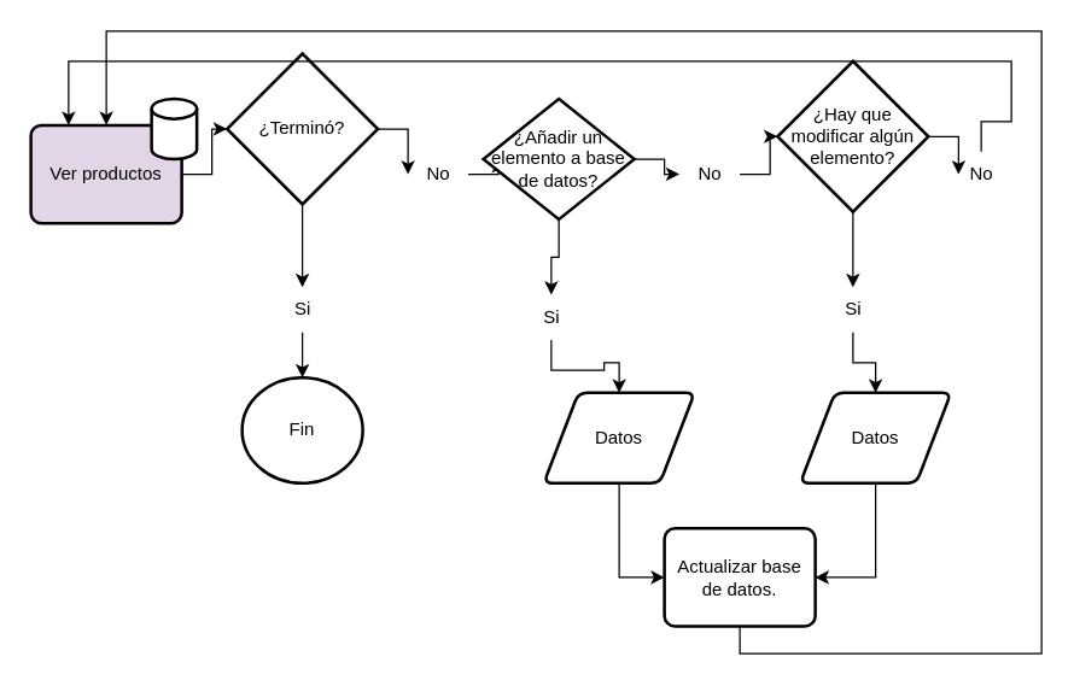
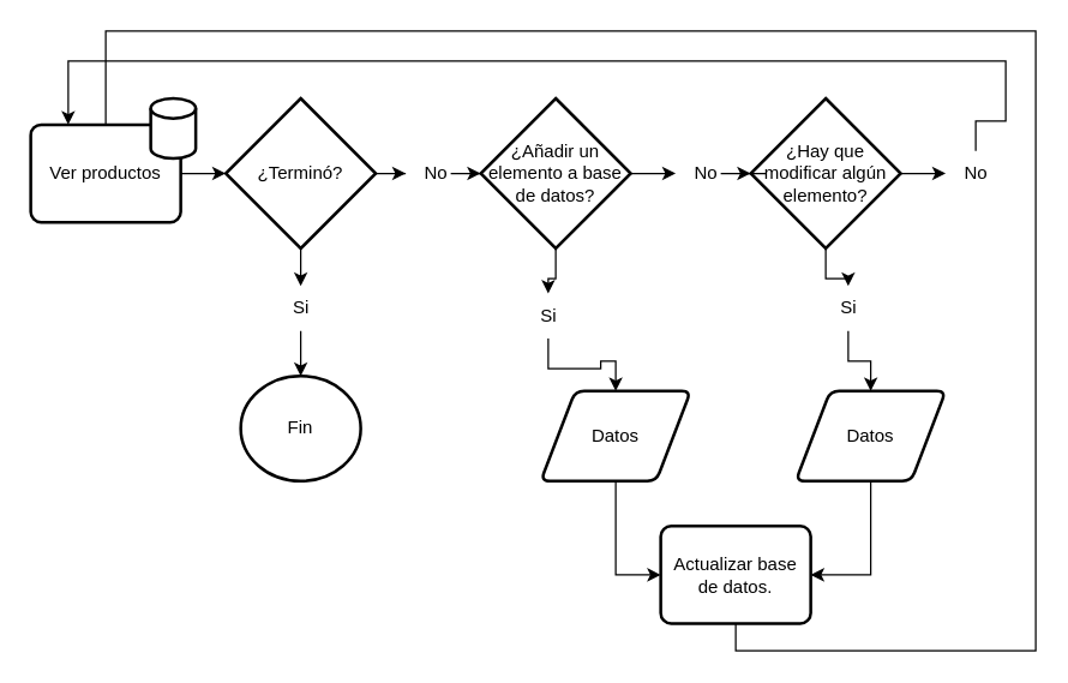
  <mxCell id="0" />
  <mxCell id="1" parent="0" />
  <mxCell id="2" value="" style="edgeStyle=orthogonalEdgeStyle;rounded=0;orthogonalLoop=1;jettySize=auto;html=1;" edge="1" parent="1" source="18" target="5"><mxGeometry relative="1" as="geometry" /></mxCell>
  <mxCell id="3" style="edgeStyle=orthogonalEdgeStyle;rounded=0;orthogonalLoop=1;jettySize=auto;html=1;" edge="1" parent="1" source="5" target="9"><mxGeometry relative="1" as="geometry" /></mxCell>
  <mxCell id="4" value="" style="edgeStyle=orthogonalEdgeStyle;rounded=0;orthogonalLoop=1;jettySize=auto;html=1;" edge="1" parent="1" source="5" target="7"><mxGeometry relative="1" as="geometry" /></mxCell>
- <mxCell id="5" value="¿Terminó?" style="strokeWidth=2;html=1;shape=mxgraph.flowchart.decision;whiteSpace=wrap;" vertex="1" parent="1"><mxGeometry x="150" y="35" width="100" height="100" as="geometry" /></mxCell>
+ <mxCell id="5" value="¿Terminó?" style="strokeWidth=2;html=1;shape=mxgraph.flowchart.decision;whiteSpace=wrap;" vertex="1" parent="1"><mxGeometry x="150" y="65" width="100" height="100" as="geometry" /></mxCell>
  <mxCell id="6" value="" style="edgeStyle=orthogonalEdgeStyle;rounded=0;orthogonalLoop=1;jettySize=auto;html=1;" edge="1" parent="1" source="7" target="16"><mxGeometry relative="1" as="geometry" /></mxCell>
  <mxCell id="7" value="Si" style="text;html=1;align=center;verticalAlign=middle;resizable=0;points=[];autosize=1;strokeColor=none;fillColor=none;" vertex="1" parent="1"><mxGeometry x="185" y="190" width="30" height="30" as="geometry" /></mxCell>
  <mxCell id="8" value="" style="edgeStyle=orthogonalEdgeStyle;rounded=0;orthogonalLoop=1;jettySize=auto;html=1;" edge="1" parent="1" source="9" target="12"><mxGeometry relative="1" as="geometry" /></mxCell>
  <mxCell id="9" value="No" style="text;html=1;align=center;verticalAlign=middle;resizable=0;points=[];autosize=1;strokeColor=none;fillColor=none;" vertex="1" parent="1"><mxGeometry x="270" y="100" width="40" height="30" as="geometry" /></mxCell>
  <mxCell id="10" value="" style="edgeStyle=orthogonalEdgeStyle;rounded=0;orthogonalLoop=1;jettySize=auto;html=1;" edge="1" parent="1" source="12" target="25"><mxGeometry relative="1" as="geometry" /></mxCell>
  <mxCell id="11" value="" style="edgeStyle=orthogonalEdgeStyle;rounded=0;orthogonalLoop=1;jettySize=auto;html=1;" edge="1" parent="1" source="12" target="27"><mxGeometry relative="1" as="geometry" /></mxCell>
- <mxCell id="12" value="¿Añadir un elemento a base de datos?" style="strokeWidth=2;html=1;shape=mxgraph.flowchart.decision;whiteSpace=wrap;" vertex="1" parent="1"><mxGeometry x="320" y="65" width="100" height="80" as="geometry" /></mxCell>
+ <mxCell id="12" value="¿Añadir un elemento a base de datos?" style="strokeWidth=2;html=1;shape=mxgraph.flowchart.decision;whiteSpace=wrap;" vertex="1" parent="1"><mxGeometry x="320" y="65" width="100" height="100" as="geometry" /></mxCell>
  <mxCell id="13" value="" style="edgeStyle=orthogonalEdgeStyle;rounded=0;orthogonalLoop=1;jettySize=auto;html=1;entryX=0;entryY=0.5;entryDx=0;entryDy=0;" edge="1" parent="1" source="14" target="20"><mxGeometry relative="1" as="geometry" /></mxCell>
  <mxCell id="14" value="Datos" style="shape=parallelogram;html=1;strokeWidth=2;perimeter=parallelogramPerimeter;whiteSpace=wrap;rounded=1;arcSize=12;size=0.23;" vertex="1" parent="1"><mxGeometry x="360" y="260" width="100" height="60" as="geometry" /></mxCell>
- <mxCell id="15" style="edgeStyle=orthogonalEdgeStyle;rounded=0;orthogonalLoop=1;jettySize=auto;html=1;entryX=0.5;entryY=0;entryDx=0;entryDy=0;" edge="1" parent="1" source="20" target="18"><mxGeometry relative="1" as="geometry"><mxPoint x="630" y="-50" as="targetPoint" /><Array as="points"><mxPoint x="690" y="433" /><mxPoint x="690" y="20" /><mxPoint x="70" y="20" /></Array></mxGeometry></mxCell>
+ <mxCell id="15" style="edgeStyle=orthogonalEdgeStyle;rounded=0;orthogonalLoop=1;jettySize=auto;html=1;entryX=0.5;entryY=0;entryDx=0;entryDy=0;endArrow=none;" edge="1" parent="1" source="20" target="18"><mxGeometry relative="1" as="geometry"><mxPoint x="630" y="-50" as="targetPoint" /><Array as="points"><mxPoint x="690" y="433" /><mxPoint x="690" y="20" /><mxPoint x="70" y="20" /></Array></mxGeometry></mxCell>
  <mxCell id="16" value="Fin" style="strokeWidth=2;html=1;shape=mxgraph.flowchart.start_2;whiteSpace=wrap;" vertex="1" parent="1"><mxGeometry x="160" y="250" width="80" height="70" as="geometry" /></mxCell>
  <mxCell id="17" value="" style="group" vertex="1" connectable="0" parent="1"><mxGeometry x="20" y="65" width="110" height="82.5" as="geometry" /></mxCell>
- <mxCell id="18" value="Ver productos" style="rounded=1;whiteSpace=wrap;html=1;absoluteArcSize=1;arcSize=14;strokeWidth=2;fillColor=#e1d5e7;" vertex="1" parent="17"><mxGeometry y="17.5" width="100" height="65" as="geometry" /></mxCell>
+ <mxCell id="18" value="Ver productos" style="rounded=1;whiteSpace=wrap;html=1;absoluteArcSize=1;arcSize=14;strokeWidth=2;" vertex="1" parent="17"><mxGeometry y="17.5" width="100" height="65" as="geometry" /></mxCell>
  <mxCell id="19" value="" style="strokeWidth=2;html=1;shape=mxgraph.flowchart.database;whiteSpace=wrap;" vertex="1" parent="17"><mxGeometry x="80" width="30" height="40" as="geometry" /></mxCell>
  <mxCell id="20" value="Actualizar base de datos." style="rounded=1;whiteSpace=wrap;html=1;absoluteArcSize=1;arcSize=14;strokeWidth=2;" vertex="1" parent="1"><mxGeometry x="440" y="350" width="100" height="65" as="geometry" /></mxCell>
  <mxCell id="21" value="" style="edgeStyle=orthogonalEdgeStyle;rounded=0;orthogonalLoop=1;jettySize=auto;html=1;" edge="1" parent="1" source="23" target="29"><mxGeometry relative="1" as="geometry" /></mxCell>
  <mxCell id="22" value="" style="edgeStyle=orthogonalEdgeStyle;rounded=0;orthogonalLoop=1;jettySize=auto;html=1;" edge="1" parent="1" source="23" target="31"><mxGeometry relative="1" as="geometry" /></mxCell>
- <mxCell id="23" value="¿Hay que modificar algún elemento?" style="strokeWidth=2;html=1;shape=mxgraph.flowchart.decision;whiteSpace=wrap;" vertex="1" parent="1"><mxGeometry x="515" y="40" width="100" height="100" as="geometry" /></mxCell>
+ <mxCell id="23" value="¿Hay que modificar algún elemento?" style="strokeWidth=2;html=1;shape=mxgraph.flowchart.decision;whiteSpace=wrap;" vertex="1" parent="1"><mxGeometry x="500" y="65" width="100" height="100" as="geometry" /></mxCell>
  <mxCell id="24" value="" style="edgeStyle=orthogonalEdgeStyle;rounded=0;orthogonalLoop=1;jettySize=auto;html=1;" edge="1" parent="1" source="25" target="14"><mxGeometry relative="1" as="geometry" /></mxCell>
  <mxCell id="25" value="Si" style="text;html=1;align=center;verticalAlign=middle;resizable=0;points=[];autosize=1;strokeColor=none;fillColor=none;" vertex="1" parent="1"><mxGeometry x="350" y="195" width="30" height="30" as="geometry" /></mxCell>
  <mxCell id="26" value="" style="edgeStyle=orthogonalEdgeStyle;rounded=0;orthogonalLoop=1;jettySize=auto;html=1;" edge="1" parent="1" source="27" target="23"><mxGeometry relative="1" as="geometry" /></mxCell>
  <mxCell id="27" value="No" style="text;html=1;align=center;verticalAlign=middle;resizable=0;points=[];autosize=1;strokeColor=none;fillColor=none;" vertex="1" parent="1"><mxGeometry x="450" y="100" width="40" height="30" as="geometry" /></mxCell>
  <mxCell id="28" style="edgeStyle=orthogonalEdgeStyle;rounded=0;orthogonalLoop=1;jettySize=auto;html=1;entryX=0.25;entryY=0;entryDx=0;entryDy=0;" edge="1" parent="1" source="29" target="18"><mxGeometry relative="1" as="geometry"><mxPoint x="640" y="20" as="targetPoint" /><Array as="points"><mxPoint x="650" y="80" /><mxPoint x="670" y="80" /><mxPoint x="670" y="40" /><mxPoint x="45" y="40" /></Array></mxGeometry></mxCell>
  <mxCell id="29" value="No" style="text;html=1;align=center;verticalAlign=middle;resizable=0;points=[];autosize=1;strokeColor=none;fillColor=none;" vertex="1" parent="1"><mxGeometry x="630" y="100" width="40" height="30" as="geometry" /></mxCell>
  <mxCell id="30" value="" style="edgeStyle=orthogonalEdgeStyle;rounded=0;orthogonalLoop=1;jettySize=auto;html=1;" edge="1" parent="1" source="31" target="33"><mxGeometry relative="1" as="geometry" /></mxCell>
  <mxCell id="31" value="Si" style="text;html=1;align=center;verticalAlign=middle;resizable=0;points=[];autosize=1;strokeColor=none;fillColor=none;" vertex="1" parent="1"><mxGeometry x="550" y="190" width="30" height="30" as="geometry" /></mxCell>
  <mxCell id="32" style="edgeStyle=orthogonalEdgeStyle;rounded=0;orthogonalLoop=1;jettySize=auto;html=1;entryX=1;entryY=0.5;entryDx=0;entryDy=0;" edge="1" parent="1" source="33" target="20"><mxGeometry relative="1" as="geometry" /></mxCell>
  <mxCell id="33" value="Datos" style="shape=parallelogram;html=1;strokeWidth=2;perimeter=parallelogramPerimeter;whiteSpace=wrap;rounded=1;arcSize=12;size=0.23;" vertex="1" parent="1"><mxGeometry x="530" y="260" width="100" height="60" as="geometry" /></mxCell>
